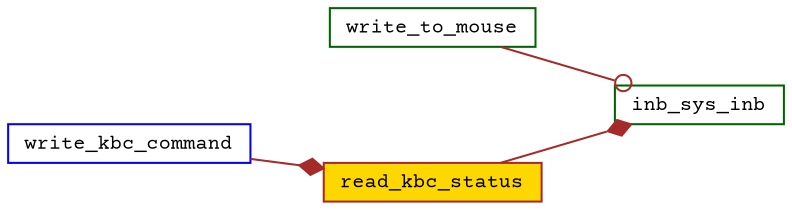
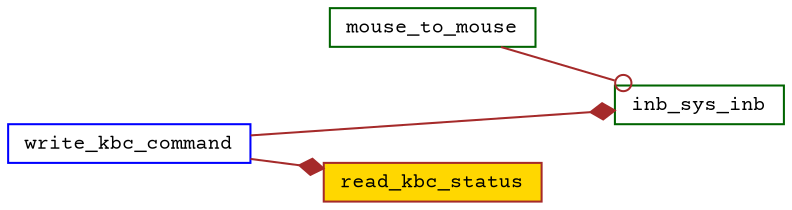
  digraph {
    fontname="Courier Prime"
    rankdir=LR
    node [color=darkgreen fillcolor=white fontname="Courier Prime" fontsize=10 shape=box style=filled]
    edge [arrowhead=diamond color=brown fontname="Courier Prime" fontsize=10 labelfontname=Helvetica labelfontsize=10 style=solid]
-   n1 [fontcolor=black height=0.2 label=write_to_mouse width=0.4]
+   n1 [fontcolor=black height=0.2 label=mouse_to_mouse width=0.4]
    n2 [height=0.2 label=inb_sys_inb width=0.4]
    n3 [color=blue height=0.2 label=write_kbc_command width=0.4]
    n4 [color=brown fillcolor=gold height=0.2 label=read_kbc_status width=0.4]
    n1 -> n2 [arrowhead=odot]
    n3 -> n4
-   n4 -> n2
+   n3 -> n2
  }
